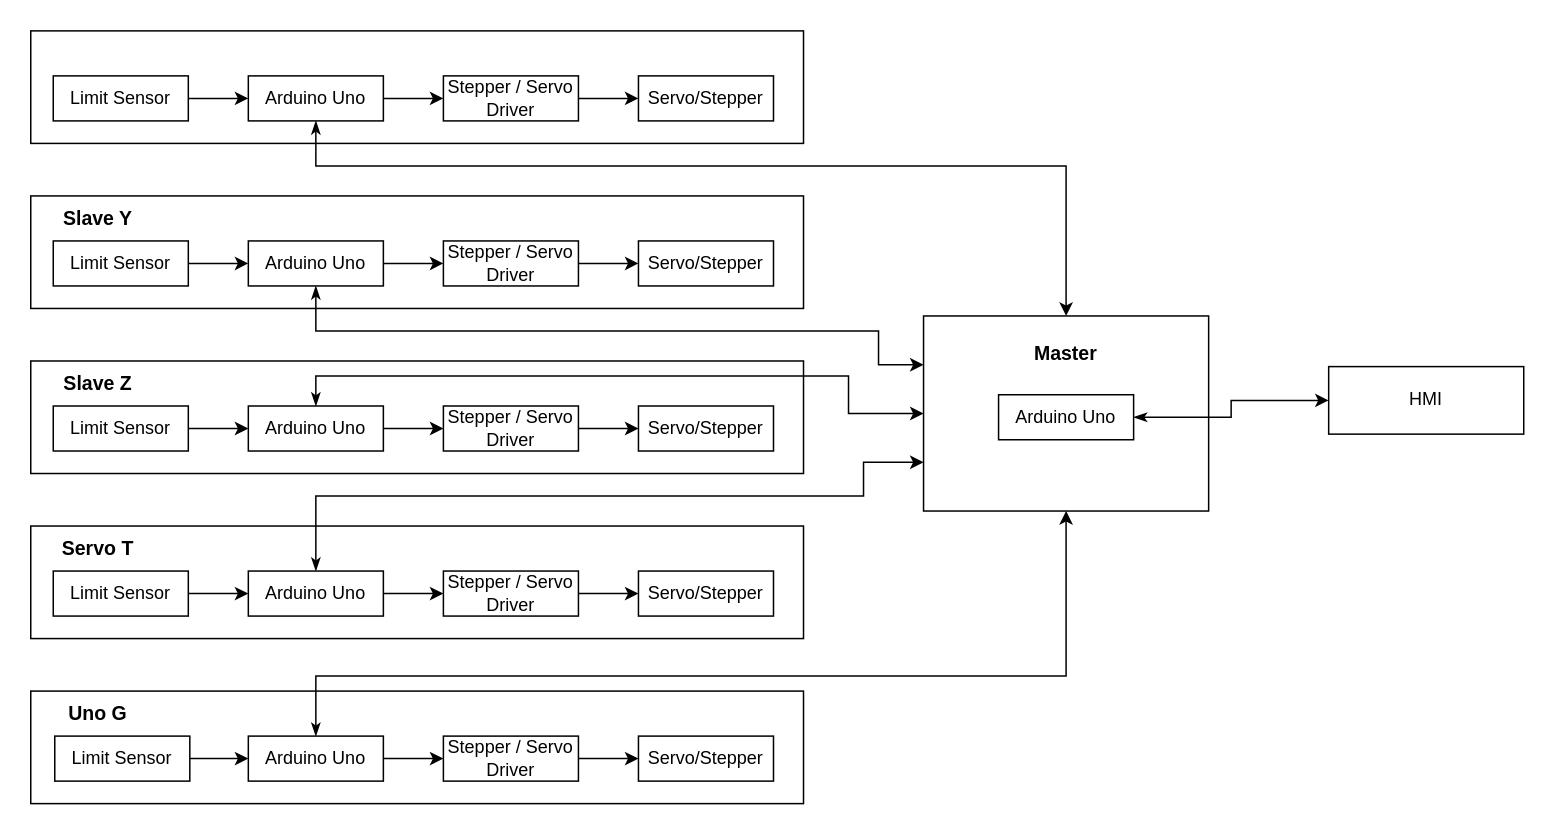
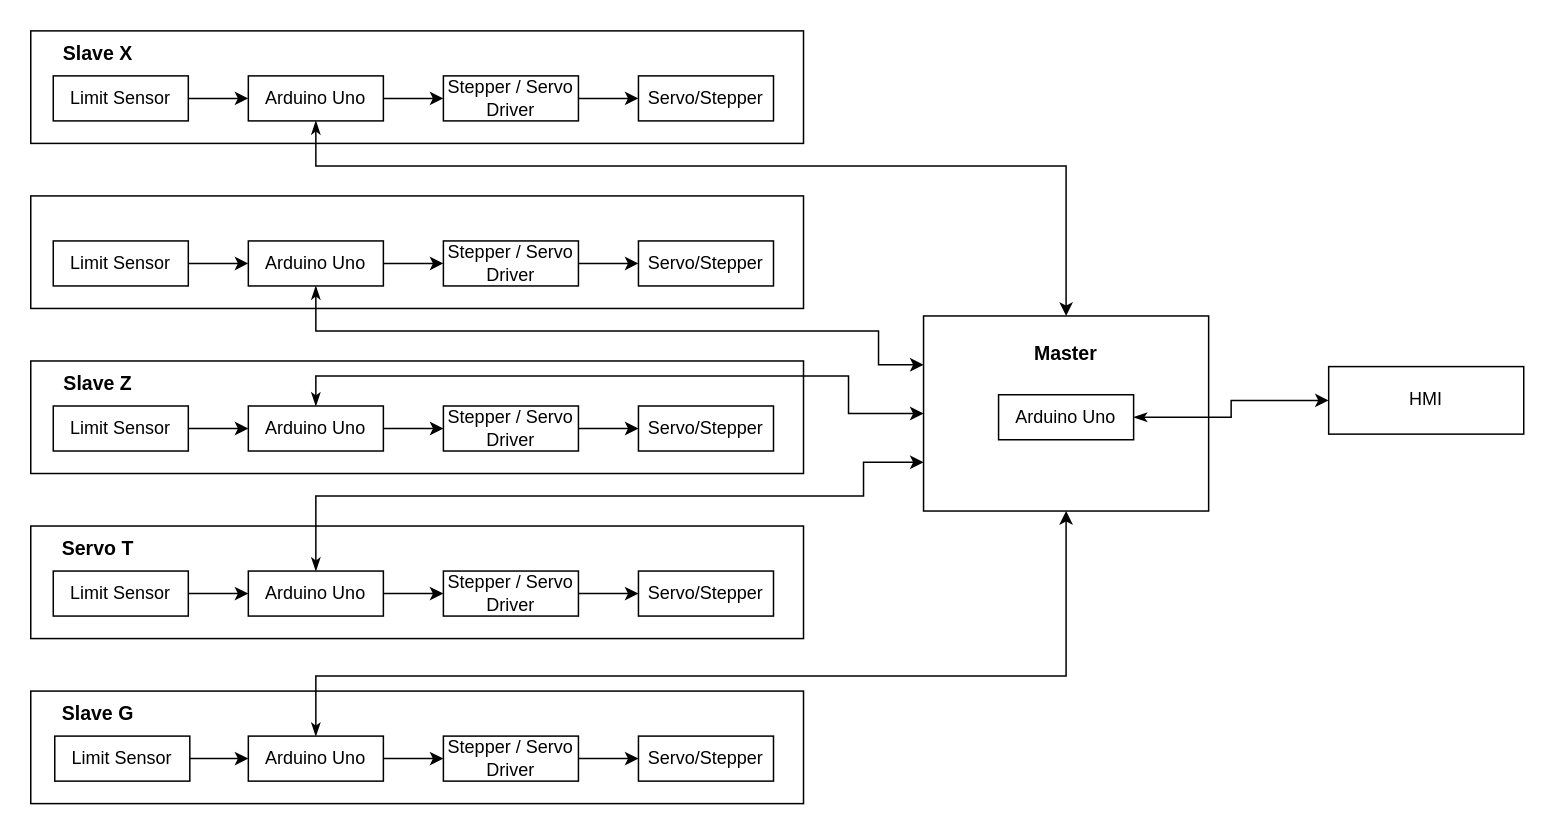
  <mxCell id="0" />
  <mxCell id="1" parent="0" />
  <mxCell id="2" value="" style="rounded=0;whiteSpace=wrap;html=1;" vertex="1" parent="1"><mxGeometry x="20" y="20" width="515" height="75" as="geometry" /></mxCell>
  <mxCell id="3" style="edgeStyle=orthogonalEdgeStyle;rounded=0;orthogonalLoop=1;jettySize=auto;html=1;exitX=1;exitY=0.5;exitDx=0;exitDy=0;entryX=0;entryY=0.5;entryDx=0;entryDy=0;" edge="1" parent="1" source="4" target="7"><mxGeometry relative="1" as="geometry" /></mxCell>
  <mxCell id="4" value="Limit Sensor" style="rounded=0;whiteSpace=wrap;html=1;" vertex="1" parent="1"><mxGeometry x="35" y="50" width="90" height="30" as="geometry" /></mxCell>
  <mxCell id="5" style="edgeStyle=orthogonalEdgeStyle;rounded=0;orthogonalLoop=1;jettySize=auto;html=1;exitX=1;exitY=0.5;exitDx=0;exitDy=0;" edge="1" parent="1" source="7" target="9"><mxGeometry relative="1" as="geometry" /></mxCell>
  <mxCell id="6" style="edgeStyle=orthogonalEdgeStyle;rounded=0;orthogonalLoop=1;jettySize=auto;html=1;exitX=0.5;exitY=1;exitDx=0;exitDy=0;entryX=0.5;entryY=0;entryDx=0;entryDy=0;fontSize=13;startArrow=classicThin;startFill=1;" edge="1" parent="1" source="7" target="52"><mxGeometry relative="1" as="geometry"><Array as="points"><mxPoint x="210" y="110" /><mxPoint x="710" y="110" /></Array></mxGeometry></mxCell>
  <mxCell id="7" value="Arduino Uno" style="rounded=0;whiteSpace=wrap;html=1;" vertex="1" parent="1"><mxGeometry x="165" y="50" width="90" height="30" as="geometry" /></mxCell>
  <mxCell id="8" style="edgeStyle=orthogonalEdgeStyle;rounded=0;orthogonalLoop=1;jettySize=auto;html=1;exitX=1;exitY=0.5;exitDx=0;exitDy=0;" edge="1" parent="1" source="9" target="10"><mxGeometry relative="1" as="geometry" /></mxCell>
  <mxCell id="9" value="Stepper / Servo Driver" style="rounded=0;whiteSpace=wrap;html=1;" vertex="1" parent="1"><mxGeometry x="295" y="50" width="90" height="30" as="geometry" /></mxCell>
  <mxCell id="10" value="Servo/Stepper" style="rounded=0;whiteSpace=wrap;html=1;" vertex="1" parent="1"><mxGeometry x="425" y="50" width="90" height="30" as="geometry" /></mxCell>
+ <mxCell id="11" value="Slave X" style="text;html=1;strokeColor=none;fillColor=none;align=center;verticalAlign=middle;whiteSpace=wrap;rounded=0;fontStyle=1;fontSize=13;" vertex="1" parent="1"><mxGeometry x="35" y="20" width="60" height="30" as="geometry" /></mxCell>
  <mxCell id="12" value="" style="rounded=0;whiteSpace=wrap;html=1;" vertex="1" parent="1"><mxGeometry x="20" y="130" width="515" height="75" as="geometry" /></mxCell>
  <mxCell id="13" style="edgeStyle=orthogonalEdgeStyle;rounded=0;orthogonalLoop=1;jettySize=auto;html=1;exitX=1;exitY=0.5;exitDx=0;exitDy=0;entryX=0;entryY=0.5;entryDx=0;entryDy=0;" edge="1" parent="1" source="14" target="17"><mxGeometry relative="1" as="geometry" /></mxCell>
  <mxCell id="14" value="Limit Sensor" style="rounded=0;whiteSpace=wrap;html=1;" vertex="1" parent="1"><mxGeometry x="35" y="160" width="90" height="30" as="geometry" /></mxCell>
  <mxCell id="15" style="edgeStyle=orthogonalEdgeStyle;rounded=0;orthogonalLoop=1;jettySize=auto;html=1;exitX=1;exitY=0.5;exitDx=0;exitDy=0;" edge="1" parent="1" source="17" target="19"><mxGeometry relative="1" as="geometry" /></mxCell>
  <mxCell id="16" style="edgeStyle=orthogonalEdgeStyle;rounded=0;orthogonalLoop=1;jettySize=auto;html=1;exitX=0.5;exitY=1;exitDx=0;exitDy=0;entryX=0;entryY=0.25;entryDx=0;entryDy=0;fontSize=13;startArrow=classicThin;startFill=1;" edge="1" parent="1" source="17" target="52"><mxGeometry relative="1" as="geometry"><Array as="points"><mxPoint x="210" y="220" /><mxPoint x="585" y="220" /><mxPoint x="585" y="242" /></Array></mxGeometry></mxCell>
  <mxCell id="17" value="Arduino Uno" style="rounded=0;whiteSpace=wrap;html=1;" vertex="1" parent="1"><mxGeometry x="165" y="160" width="90" height="30" as="geometry" /></mxCell>
  <mxCell id="18" style="edgeStyle=orthogonalEdgeStyle;rounded=0;orthogonalLoop=1;jettySize=auto;html=1;exitX=1;exitY=0.5;exitDx=0;exitDy=0;" edge="1" parent="1" source="19" target="20"><mxGeometry relative="1" as="geometry" /></mxCell>
  <mxCell id="19" value="Stepper / Servo Driver" style="rounded=0;whiteSpace=wrap;html=1;" vertex="1" parent="1"><mxGeometry x="295" y="160" width="90" height="30" as="geometry" /></mxCell>
  <mxCell id="20" value="Servo/Stepper" style="rounded=0;whiteSpace=wrap;html=1;" vertex="1" parent="1"><mxGeometry x="425" y="160" width="90" height="30" as="geometry" /></mxCell>
- <mxCell id="21" value="Slave Y" style="text;html=1;strokeColor=none;fillColor=none;align=center;verticalAlign=middle;whiteSpace=wrap;rounded=0;fontStyle=1;fontSize=13;" vertex="1" parent="1"><mxGeometry x="35" y="130" width="60" height="30" as="geometry" /></mxCell>
  <mxCell id="22" value="" style="rounded=0;whiteSpace=wrap;html=1;" vertex="1" parent="1"><mxGeometry x="20" y="240" width="515" height="75" as="geometry" /></mxCell>
  <mxCell id="23" style="edgeStyle=orthogonalEdgeStyle;rounded=0;orthogonalLoop=1;jettySize=auto;html=1;exitX=1;exitY=0.5;exitDx=0;exitDy=0;entryX=0;entryY=0.5;entryDx=0;entryDy=0;" edge="1" parent="1" source="24" target="27"><mxGeometry relative="1" as="geometry" /></mxCell>
  <mxCell id="24" value="Limit Sensor" style="rounded=0;whiteSpace=wrap;html=1;" vertex="1" parent="1"><mxGeometry x="35" y="270" width="90" height="30" as="geometry" /></mxCell>
  <mxCell id="25" style="edgeStyle=orthogonalEdgeStyle;rounded=0;orthogonalLoop=1;jettySize=auto;html=1;exitX=1;exitY=0.5;exitDx=0;exitDy=0;" edge="1" parent="1" source="27" target="29"><mxGeometry relative="1" as="geometry" /></mxCell>
  <mxCell id="26" style="edgeStyle=orthogonalEdgeStyle;rounded=0;orthogonalLoop=1;jettySize=auto;html=1;exitX=0.5;exitY=0;exitDx=0;exitDy=0;fontSize=13;startArrow=classicThin;startFill=1;" edge="1" parent="1" source="27" target="52"><mxGeometry relative="1" as="geometry"><Array as="points"><mxPoint x="210" y="250" /><mxPoint x="565" y="250" /><mxPoint x="565" y="275" /></Array></mxGeometry></mxCell>
  <mxCell id="27" value="Arduino Uno" style="rounded=0;whiteSpace=wrap;html=1;" vertex="1" parent="1"><mxGeometry x="165" y="270" width="90" height="30" as="geometry" /></mxCell>
  <mxCell id="28" style="edgeStyle=orthogonalEdgeStyle;rounded=0;orthogonalLoop=1;jettySize=auto;html=1;exitX=1;exitY=0.5;exitDx=0;exitDy=0;" edge="1" parent="1" source="29" target="30"><mxGeometry relative="1" as="geometry" /></mxCell>
  <mxCell id="29" value="Stepper / Servo Driver" style="rounded=0;whiteSpace=wrap;html=1;" vertex="1" parent="1"><mxGeometry x="295" y="270" width="90" height="30" as="geometry" /></mxCell>
  <mxCell id="30" value="Servo/Stepper" style="rounded=0;whiteSpace=wrap;html=1;" vertex="1" parent="1"><mxGeometry x="425" y="270" width="90" height="30" as="geometry" /></mxCell>
  <mxCell id="31" value="Slave Z" style="text;html=1;strokeColor=none;fillColor=none;align=center;verticalAlign=middle;whiteSpace=wrap;rounded=0;fontStyle=1;fontSize=13;" vertex="1" parent="1"><mxGeometry x="35" y="240" width="60" height="30" as="geometry" /></mxCell>
  <mxCell id="32" value="" style="rounded=0;whiteSpace=wrap;html=1;" vertex="1" parent="1"><mxGeometry x="20" y="350" width="515" height="75" as="geometry" /></mxCell>
  <mxCell id="33" style="edgeStyle=orthogonalEdgeStyle;rounded=0;orthogonalLoop=1;jettySize=auto;html=1;exitX=1;exitY=0.5;exitDx=0;exitDy=0;entryX=0;entryY=0.5;entryDx=0;entryDy=0;" edge="1" parent="1" source="34" target="37"><mxGeometry relative="1" as="geometry" /></mxCell>
  <mxCell id="34" value="Limit Sensor" style="rounded=0;whiteSpace=wrap;html=1;" vertex="1" parent="1"><mxGeometry x="35" y="380" width="90" height="30" as="geometry" /></mxCell>
  <mxCell id="35" style="edgeStyle=orthogonalEdgeStyle;rounded=0;orthogonalLoop=1;jettySize=auto;html=1;exitX=1;exitY=0.5;exitDx=0;exitDy=0;" edge="1" parent="1" source="37" target="39"><mxGeometry relative="1" as="geometry" /></mxCell>
  <mxCell id="36" style="edgeStyle=orthogonalEdgeStyle;rounded=0;orthogonalLoop=1;jettySize=auto;html=1;exitX=0.5;exitY=0;exitDx=0;exitDy=0;entryX=0;entryY=0.75;entryDx=0;entryDy=0;fontSize=13;startArrow=classicThin;startFill=1;" edge="1" parent="1" source="37" target="52"><mxGeometry relative="1" as="geometry"><Array as="points"><mxPoint x="210" y="330" /><mxPoint x="575" y="330" /><mxPoint x="575" y="308" /></Array></mxGeometry></mxCell>
  <mxCell id="37" value="Arduino Uno" style="rounded=0;whiteSpace=wrap;html=1;" vertex="1" parent="1"><mxGeometry x="165" y="380" width="90" height="30" as="geometry" /></mxCell>
  <mxCell id="38" style="edgeStyle=orthogonalEdgeStyle;rounded=0;orthogonalLoop=1;jettySize=auto;html=1;exitX=1;exitY=0.5;exitDx=0;exitDy=0;" edge="1" parent="1" source="39" target="40"><mxGeometry relative="1" as="geometry" /></mxCell>
  <mxCell id="39" value="Stepper / Servo Driver" style="rounded=0;whiteSpace=wrap;html=1;" vertex="1" parent="1"><mxGeometry x="295" y="380" width="90" height="30" as="geometry" /></mxCell>
  <mxCell id="40" value="Servo/Stepper" style="rounded=0;whiteSpace=wrap;html=1;" vertex="1" parent="1"><mxGeometry x="425" y="380" width="90" height="30" as="geometry" /></mxCell>
  <mxCell id="41" value="Servo T" style="text;html=1;strokeColor=none;fillColor=none;align=center;verticalAlign=middle;whiteSpace=wrap;rounded=0;fontStyle=1;fontSize=13;" vertex="1" parent="1"><mxGeometry x="35" y="350" width="60" height="30" as="geometry" /></mxCell>
  <mxCell id="42" value="" style="rounded=0;whiteSpace=wrap;html=1;" vertex="1" parent="1"><mxGeometry x="20" y="460" width="515" height="75" as="geometry" /></mxCell>
  <mxCell id="43" style="edgeStyle=orthogonalEdgeStyle;rounded=0;orthogonalLoop=1;jettySize=auto;html=1;exitX=1;exitY=0.5;exitDx=0;exitDy=0;entryX=0;entryY=0.5;entryDx=0;entryDy=0;" edge="1" parent="1" source="44" target="47"><mxGeometry relative="1" as="geometry" /></mxCell>
  <mxCell id="44" value="Limit Sensor" style="rounded=0;whiteSpace=wrap;html=1;" vertex="1" parent="1"><mxGeometry x="36" y="490" width="90" height="30" as="geometry" /></mxCell>
  <mxCell id="45" style="edgeStyle=orthogonalEdgeStyle;rounded=0;orthogonalLoop=1;jettySize=auto;html=1;exitX=1;exitY=0.5;exitDx=0;exitDy=0;" edge="1" parent="1" source="47" target="49"><mxGeometry relative="1" as="geometry" /></mxCell>
  <mxCell id="46" style="edgeStyle=orthogonalEdgeStyle;rounded=0;orthogonalLoop=1;jettySize=auto;html=1;exitX=0.5;exitY=0;exitDx=0;exitDy=0;fontSize=13;startArrow=classicThin;startFill=1;" edge="1" parent="1" source="47" target="52"><mxGeometry relative="1" as="geometry"><Array as="points"><mxPoint x="210" y="450" /><mxPoint x="710" y="450" /></Array></mxGeometry></mxCell>
  <mxCell id="47" value="Arduino Uno" style="rounded=0;whiteSpace=wrap;html=1;" vertex="1" parent="1"><mxGeometry x="165" y="490" width="90" height="30" as="geometry" /></mxCell>
  <mxCell id="48" style="edgeStyle=orthogonalEdgeStyle;rounded=0;orthogonalLoop=1;jettySize=auto;html=1;exitX=1;exitY=0.5;exitDx=0;exitDy=0;" edge="1" parent="1" source="49" target="50"><mxGeometry relative="1" as="geometry" /></mxCell>
  <mxCell id="49" value="Stepper / Servo Driver" style="rounded=0;whiteSpace=wrap;html=1;" vertex="1" parent="1"><mxGeometry x="295" y="490" width="90" height="30" as="geometry" /></mxCell>
  <mxCell id="50" value="Servo/Stepper" style="rounded=0;whiteSpace=wrap;html=1;" vertex="1" parent="1"><mxGeometry x="425" y="490" width="90" height="30" as="geometry" /></mxCell>
- <mxCell id="51" value="Uno G" style="text;html=1;strokeColor=none;fillColor=none;align=center;verticalAlign=middle;whiteSpace=wrap;rounded=0;fontStyle=1;fontSize=13;" vertex="1" parent="1"><mxGeometry x="35" y="460" width="60" height="30" as="geometry" /></mxCell>
+ <mxCell id="51" value="Slave G" style="text;html=1;strokeColor=none;fillColor=none;align=center;verticalAlign=middle;whiteSpace=wrap;rounded=0;fontStyle=1;fontSize=13;" vertex="1" parent="1"><mxGeometry x="35" y="460" width="60" height="30" as="geometry" /></mxCell>
  <mxCell id="52" value="" style="rounded=0;whiteSpace=wrap;html=1;" vertex="1" parent="1"><mxGeometry x="615" y="210" width="190" height="130" as="geometry" /></mxCell>
  <mxCell id="53" style="edgeStyle=orthogonalEdgeStyle;rounded=0;orthogonalLoop=1;jettySize=auto;html=1;exitX=1;exitY=0.5;exitDx=0;exitDy=0;fontSize=13;startArrow=classicThin;startFill=1;" edge="1" parent="1" source="54" target="56"><mxGeometry relative="1" as="geometry" /></mxCell>
  <mxCell id="54" value="Arduino Uno" style="rounded=0;whiteSpace=wrap;html=1;" vertex="1" parent="1"><mxGeometry x="665" y="262.5" width="90" height="30" as="geometry" /></mxCell>
  <mxCell id="55" value="Master" style="text;html=1;strokeColor=none;fillColor=none;align=center;verticalAlign=middle;whiteSpace=wrap;rounded=0;fontStyle=1;fontSize=13;" vertex="1" parent="1"><mxGeometry x="680" y="220" width="60" height="30" as="geometry" /></mxCell>
  <mxCell id="56" value="HMI" style="rounded=0;whiteSpace=wrap;html=1;" vertex="1" parent="1"><mxGeometry x="885" y="243.75" width="130" height="45" as="geometry" /></mxCell>
